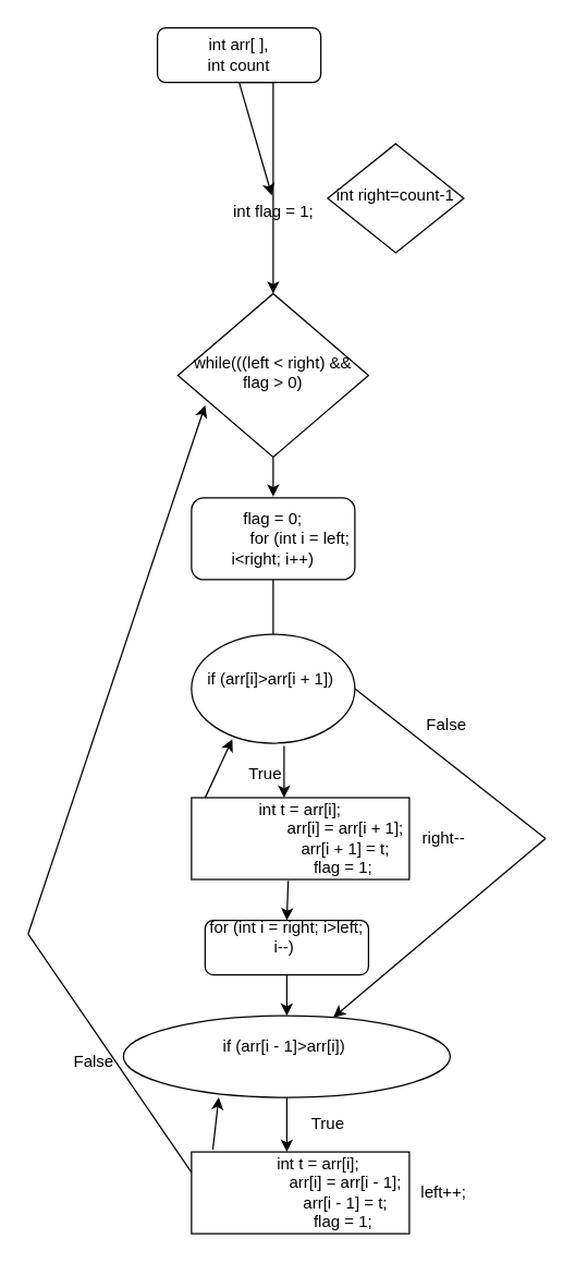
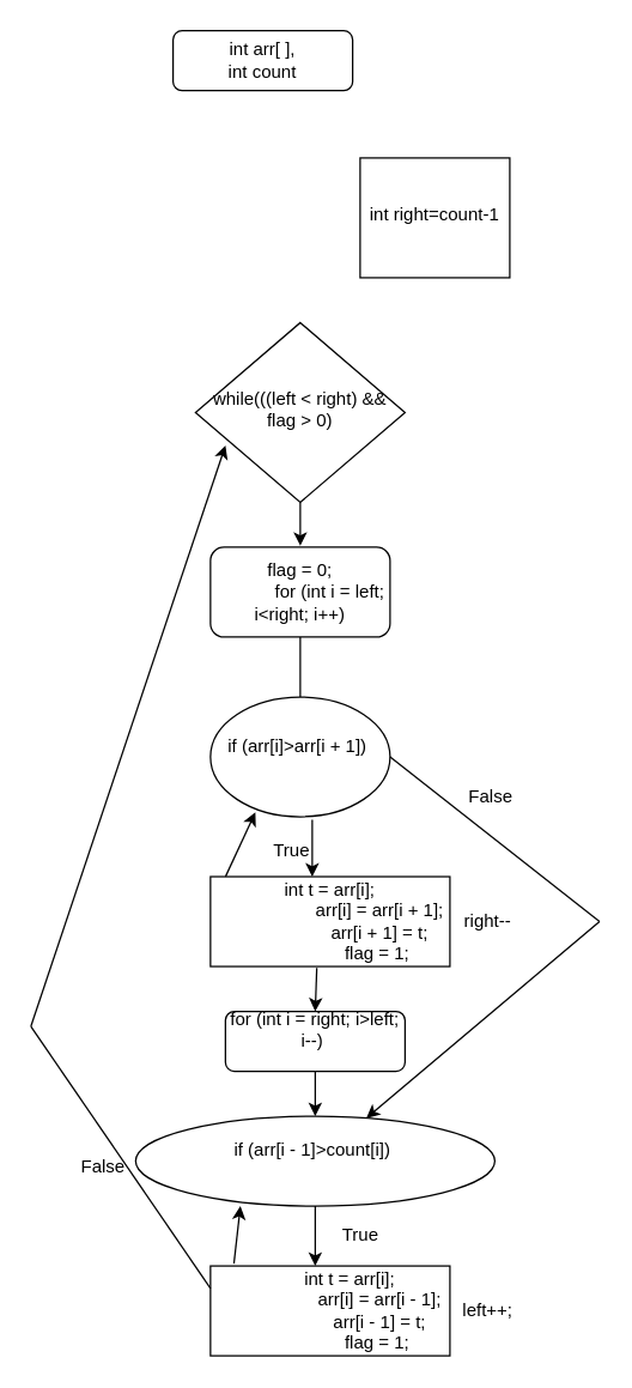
  <mxCell id="0" />
  <mxCell id="1" parent="0" />
  <mxCell id="2" value="int arr[ ],&lt;br&gt;int count" style="rounded=1;whiteSpace=wrap;html=1;fontSize=12;glass=0;strokeWidth=1;shadow=0;" parent="1" vertex="1"><mxGeometry x="115" y="20" width="120" height="40" as="geometry" /></mxCell>
  <mxCell id="3" value="while(((left &amp;lt; right) &amp;amp;&amp;amp; flag &amp;gt; 0)" style="rhombus;whiteSpace=wrap;html=1;shadow=0;fontFamily=Helvetica;fontSize=12;align=center;strokeWidth=1;spacing=6;spacingTop=-4;" parent="1" vertex="1"><mxGeometry x="130" y="215" width="140" height="120" as="geometry" /></mxCell>
  <mxCell id="4" value="&lt;div&gt;flag = 0;&lt;/div&gt;&lt;div&gt;&amp;nbsp; &amp;nbsp; &amp;nbsp; &amp;nbsp; &amp;nbsp; &amp;nbsp; for (int i = left; i&amp;lt;right; i++)&lt;/div&gt;" style="rounded=1;whiteSpace=wrap;html=1;fontSize=12;glass=0;strokeWidth=1;shadow=0;" parent="1" vertex="1"><mxGeometry x="140" y="365" width="120" height="60" as="geometry" /></mxCell>
- <mxCell id="5" value="int right=count-1" style="rhombus;whiteSpace=wrap;html=1;shadow=0;fontFamily=Helvetica;fontSize=12;align=center;strokeWidth=1;spacing=6;spacingTop=-4;" vertex="1" parent="1"><mxGeometry x="240" y="105" width="100" height="80" as="geometry" /></mxCell>
- <mxCell id="6" value="" style="edgeStyle=orthogonalEdgeStyle;rounded=0;orthogonalLoop=1;jettySize=auto;html=1;exitX=0.5;exitY=1;exitDx=0;exitDy=0;" edge="1" parent="1" source="2" target="3"><mxGeometry relative="1" as="geometry"><Array as="points"><mxPoint x="200" y="125" /><mxPoint x="200" y="125" /></Array></mxGeometry></mxCell>
- <mxCell id="7" value="int flag = 1;" style="text;html=1;align=center;verticalAlign=middle;resizable=0;points=[];autosize=1;" vertex="1" parent="1"><mxGeometry x="165" y="145" width="70" height="20" as="geometry" /></mxCell>
- <mxCell id="8" value="" style="endArrow=classic;html=1;exitX=0.5;exitY=1;exitDx=0;exitDy=0;entryX=0.486;entryY=-0.1;entryDx=0;entryDy=0;entryPerimeter=0;" edge="1" parent="1" source="2" target="7"><mxGeometry width="50" height="50" relative="1" as="geometry"><mxPoint x="230" y="65" as="sourcePoint" /><mxPoint x="200" y="135" as="targetPoint" /></mxGeometry></mxCell>
+ <mxCell id="5" value="int right=count-1" style="whiteSpace=wrap;html=1;shadow=0;fontFamily=Helvetica;fontSize=12;align=center;strokeWidth=1;spacing=6;spacingTop=-4;rounded=0;" vertex="1" parent="1"><mxGeometry x="240" y="105" width="100" height="80" as="geometry" /></mxCell>
  <mxCell id="9" value="" style="endArrow=classic;html=1;exitX=0.5;exitY=1;exitDx=0;exitDy=0;" edge="1" parent="1" source="3"><mxGeometry width="50" height="50" relative="1" as="geometry"><mxPoint x="370" y="285" as="sourcePoint" /><mxPoint x="200" y="364" as="targetPoint" /></mxGeometry></mxCell>
  <mxCell id="10" value="&lt;div&gt;if (arr[i]&amp;gt;arr[i + 1])&amp;nbsp;&lt;/div&gt;&lt;div&gt;&amp;nbsp; &amp;nbsp; &amp;nbsp; &amp;nbsp; &amp;nbsp; &amp;nbsp; &amp;nbsp; &amp;nbsp;&lt;/div&gt;" style="ellipse;whiteSpace=wrap;html=1;" vertex="1" parent="1"><mxGeometry x="140" y="465" width="120" height="80" as="geometry" /></mxCell>
  <mxCell id="11" value="" style="endArrow=none;html=1;exitX=0.5;exitY=1;exitDx=0;exitDy=0;" edge="1" parent="1" source="4" target="10"><mxGeometry width="50" height="50" relative="1" as="geometry"><mxPoint x="370" y="455" as="sourcePoint" /><mxPoint x="420" y="405" as="targetPoint" /></mxGeometry></mxCell>
  <mxCell id="12" value="" style="endArrow=classic;html=1;" edge="1" parent="1"><mxGeometry width="50" height="50" relative="1" as="geometry"><mxPoint x="208" y="547" as="sourcePoint" /><mxPoint x="208" y="585" as="targetPoint" /></mxGeometry></mxCell>
  <mxCell id="13" value="right--" style="text;html=1;align=center;verticalAlign=middle;resizable=0;points=[];autosize=1;" vertex="1" parent="1"><mxGeometry x="300" y="605" width="50" height="20" as="geometry" /></mxCell>
  <mxCell id="14" value="&lt;div&gt;for (int i = right; i&amp;gt;left; i--)&amp;nbsp;&lt;/div&gt;&lt;div&gt;&lt;br&gt;&lt;/div&gt;" style="rounded=1;whiteSpace=wrap;html=1;" vertex="1" parent="1"><mxGeometry x="150" y="675" width="120" height="40" as="geometry" /></mxCell>
  <mxCell id="15" value="" style="endArrow=classic;html=1;exitX=0.5;exitY=1;exitDx=0;exitDy=0;" edge="1" parent="1" source="14" target="16"><mxGeometry width="50" height="50" relative="1" as="geometry"><mxPoint x="370" y="715" as="sourcePoint" /><mxPoint x="210" y="755" as="targetPoint" /></mxGeometry></mxCell>
- <mxCell id="16" value="&lt;div&gt;if (arr[i - 1]&amp;gt;arr[i])&amp;nbsp;&lt;/div&gt;&lt;div&gt;&amp;nbsp; &amp;nbsp; &amp;nbsp; &amp;nbsp; &amp;nbsp; &amp;nbsp; &amp;nbsp; &amp;nbsp;&lt;/div&gt;" style="ellipse;whiteSpace=wrap;html=1;" vertex="1" parent="1"><mxGeometry x="90" y="745" width="240" height="60" as="geometry" /></mxCell>
+ <mxCell id="16" value="&lt;div&gt;if (arr[i - 1]&amp;gt;count[i])&amp;nbsp;&lt;/div&gt;&lt;div&gt;&amp;nbsp; &amp;nbsp; &amp;nbsp; &amp;nbsp; &amp;nbsp; &amp;nbsp; &amp;nbsp; &amp;nbsp;&lt;/div&gt;" style="ellipse;whiteSpace=wrap;html=1;" vertex="1" parent="1"><mxGeometry x="90" y="745" width="240" height="60" as="geometry" /></mxCell>
  <mxCell id="17" value="" style="endArrow=classic;html=1;exitX=0.5;exitY=1;exitDx=0;exitDy=0;" edge="1" parent="1" source="16"><mxGeometry width="50" height="50" relative="1" as="geometry"><mxPoint x="370" y="715" as="sourcePoint" /><mxPoint x="210" y="845" as="targetPoint" /></mxGeometry></mxCell>
  <mxCell id="18" value="left++;" style="text;html=1;align=center;verticalAlign=middle;resizable=0;points=[];autosize=1;" vertex="1" parent="1"><mxGeometry x="300" y="865" width="50" height="20" as="geometry" /></mxCell>
  <mxCell id="19" value="True" style="text;html=1;align=center;verticalAlign=middle;resizable=0;points=[];autosize=1;" vertex="1" parent="1"><mxGeometry x="174" y="558" width="40" height="20" as="geometry" /></mxCell>
  <mxCell id="20" value="&lt;div&gt;int t = arr[i];&lt;/div&gt;&lt;div&gt;&amp;nbsp; &amp;nbsp; &amp;nbsp; &amp;nbsp; &amp;nbsp; &amp;nbsp; &amp;nbsp; &amp;nbsp; &amp;nbsp; &amp;nbsp; arr[i] = arr[i + 1];&lt;/div&gt;&lt;div&gt;&amp;nbsp; &amp;nbsp; &amp;nbsp; &amp;nbsp; &amp;nbsp; &amp;nbsp; &amp;nbsp; &amp;nbsp; &amp;nbsp; &amp;nbsp; arr[i + 1] = t;&lt;/div&gt;&lt;div&gt;&amp;nbsp; &amp;nbsp; &amp;nbsp; &amp;nbsp; &amp;nbsp; &amp;nbsp; &amp;nbsp; &amp;nbsp; &amp;nbsp; &amp;nbsp; flag = 1;&amp;nbsp;&lt;/div&gt;" style="rounded=0;whiteSpace=wrap;html=1;" vertex="1" parent="1"><mxGeometry x="140" y="585" width="160" height="60" as="geometry" /></mxCell>
  <mxCell id="21" value="" style="endArrow=classic;html=1;exitX=0.444;exitY=1.017;exitDx=0;exitDy=0;exitPerimeter=0;entryX=0.5;entryY=0;entryDx=0;entryDy=0;" edge="1" parent="1" source="20" target="14"><mxGeometry width="50" height="50" relative="1" as="geometry"><mxPoint x="370" y="705" as="sourcePoint" /><mxPoint x="420" y="655" as="targetPoint" /></mxGeometry></mxCell>
  <mxCell id="22" value="" style="endArrow=none;html=1;entryX=1;entryY=0.5;entryDx=0;entryDy=0;" edge="1" parent="1" target="10"><mxGeometry width="50" height="50" relative="1" as="geometry"><mxPoint x="400" y="615" as="sourcePoint" /><mxPoint x="420" y="655" as="targetPoint" /></mxGeometry></mxCell>
  <mxCell id="23" value="" style="endArrow=classic;html=1;" edge="1" parent="1" target="16"><mxGeometry width="50" height="50" relative="1" as="geometry"><mxPoint x="400" y="615" as="sourcePoint" /><mxPoint x="420" y="655" as="targetPoint" /></mxGeometry></mxCell>
  <mxCell id="24" value="False" style="text;html=1;align=center;verticalAlign=middle;resizable=0;points=[];autosize=1;" vertex="1" parent="1"><mxGeometry x="307" y="522" width="40" height="20" as="geometry" /></mxCell>
  <mxCell id="25" value="True" style="text;html=1;align=center;verticalAlign=middle;resizable=0;points=[];autosize=1;" vertex="1" parent="1"><mxGeometry x="220" y="815" width="40" height="20" as="geometry" /></mxCell>
  <mxCell id="26" value="&lt;div style=&quot;white-space: normal&quot;&gt;&lt;span&gt;&amp;nbsp; &amp;nbsp; &amp;nbsp; &amp;nbsp; int t = arr[i];&lt;/span&gt;&lt;br&gt;&lt;/div&gt;&lt;div style=&quot;white-space: normal&quot;&gt;&amp;nbsp; &amp;nbsp; &amp;nbsp; &amp;nbsp; &amp;nbsp; &amp;nbsp; &amp;nbsp; &amp;nbsp; &amp;nbsp; &amp;nbsp; arr[i] = arr[i - 1];&lt;/div&gt;&lt;div style=&quot;white-space: normal&quot;&gt;&amp;nbsp; &amp;nbsp; &amp;nbsp; &amp;nbsp; &amp;nbsp; &amp;nbsp; &amp;nbsp; &amp;nbsp; &amp;nbsp; &amp;nbsp; arr[i - 1] = t;&lt;/div&gt;&lt;div style=&quot;white-space: normal&quot;&gt;&amp;nbsp; &amp;nbsp; &amp;nbsp; &amp;nbsp; &amp;nbsp; &amp;nbsp; &amp;nbsp; &amp;nbsp; &amp;nbsp; &amp;nbsp; flag = 1;&amp;nbsp;&lt;/div&gt;" style="rounded=0;whiteSpace=wrap;html=1;" vertex="1" parent="1"><mxGeometry x="140" y="845" width="160" height="60" as="geometry" /></mxCell>
  <mxCell id="27" value="" style="endArrow=none;html=1;entryX=0;entryY=0.25;entryDx=0;entryDy=0;" edge="1" parent="1" target="26"><mxGeometry width="50" height="50" relative="1" as="geometry"><mxPoint x="20" y="685" as="sourcePoint" /><mxPoint x="360" y="825" as="targetPoint" /></mxGeometry></mxCell>
  <mxCell id="28" value="" style="endArrow=classic;html=1;entryX=0.143;entryY=0.683;entryDx=0;entryDy=0;entryPerimeter=0;" edge="1" parent="1" target="3"><mxGeometry width="50" height="50" relative="1" as="geometry"><mxPoint x="20" y="685" as="sourcePoint" /><mxPoint x="360" y="505" as="targetPoint" /></mxGeometry></mxCell>
  <mxCell id="29" value="False" style="text;html=1;align=center;verticalAlign=middle;resizable=0;points=[];autosize=1;" vertex="1" parent="1"><mxGeometry x="48" y="769" width="40" height="20" as="geometry" /></mxCell>
  <mxCell id="30" value="" style="endArrow=classic;html=1;exitX=0.063;exitY=-0.002;exitDx=0;exitDy=0;exitPerimeter=0;entryX=0.25;entryY=0.963;entryDx=0;entryDy=0;entryPerimeter=0;" edge="1" parent="1" source="20" target="10"><mxGeometry width="50" height="50" relative="1" as="geometry"><mxPoint x="310" y="665" as="sourcePoint" /><mxPoint x="360" y="615" as="targetPoint" /></mxGeometry></mxCell>
  <mxCell id="31" value="" style="endArrow=classic;html=1;exitX=0.098;exitY=-0.026;exitDx=0;exitDy=0;exitPerimeter=0;" edge="1" parent="1" source="26"><mxGeometry width="50" height="50" relative="1" as="geometry"><mxPoint x="310" y="665" as="sourcePoint" /><mxPoint x="160" y="805" as="targetPoint" /></mxGeometry></mxCell>
